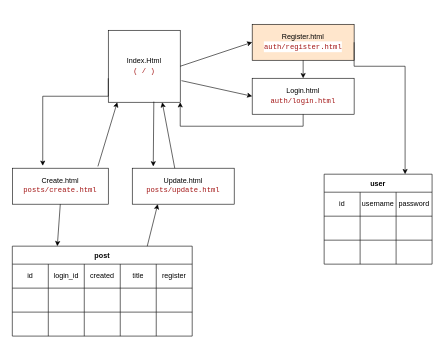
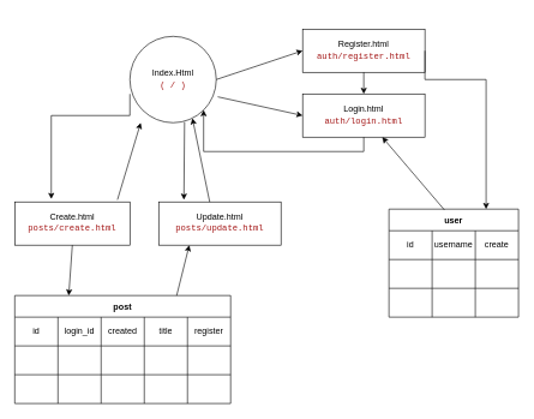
  <mxCell id="0" />
  <mxCell id="1" parent="0" />
- <mxCell id="2" value="Index.Html&lt;br&gt;&lt;div style=&quot;background-color: rgb(255 , 255 , 255) ; font-family: &amp;#34;menlo&amp;#34; , &amp;#34;monaco&amp;#34; , &amp;#34;courier new&amp;#34; , monospace ; line-height: 18px&quot;&gt;&lt;span style=&quot;color: #a31515&quot;&gt;( / )&lt;/span&gt;&lt;/div&gt;" style="whiteSpace=wrap;html=1;aspect=fixed;" vertex="1" parent="1"><mxGeometry x="180" y="50" width="120" height="120" as="geometry" /></mxCell>
+ <mxCell id="2" value="Index.Html&lt;br&gt;&lt;div style=&quot;background-color: rgb(255 , 255 , 255) ; font-family: &amp;#34;menlo&amp;#34; , &amp;#34;monaco&amp;#34; , &amp;#34;courier new&amp;#34; , monospace ; line-height: 18px&quot;&gt;&lt;span style=&quot;color: #a31515&quot;&gt;( / )&lt;/span&gt;&lt;/div&gt;" style="ellipse;whiteSpace=wrap;html=1;aspect=fixed;" vertex="1" parent="1"><mxGeometry x="180" y="50" width="120" height="120" as="geometry" /></mxCell>
  <mxCell id="3" value="" style="endArrow=classic;html=1;rounded=0;exitX=1;exitY=0.5;exitDx=0;exitDy=0;entryX=0;entryY=0.5;entryDx=0;entryDy=0;" edge="1" parent="1" source="2" target="4"><mxGeometry width="50" height="50" relative="1" as="geometry"><mxPoint x="130" y="110" as="sourcePoint" /><mxPoint x="180" y="110" as="targetPoint" /></mxGeometry></mxCell>
- <mxCell id="4" value="Register.html&lt;br&gt;&lt;div style=&quot;background-color: rgb(255 , 255 , 255) ; font-family: &amp;#34;menlo&amp;#34; , &amp;#34;monaco&amp;#34; , &amp;#34;courier new&amp;#34; , monospace ; line-height: 18px&quot;&gt;&lt;span style=&quot;color: #a31515&quot;&gt;auth/register.html&lt;/span&gt;&lt;/div&gt;" style="rounded=0;whiteSpace=wrap;html=1;fillColor=#ffe6cc;" vertex="1" parent="1"><mxGeometry x="420" y="40" width="170" height="60" as="geometry" /></mxCell>
+ <mxCell id="4" value="Register.html&lt;br&gt;&lt;div style=&quot;background-color: rgb(255 , 255 , 255) ; font-family: &amp;#34;menlo&amp;#34; , &amp;#34;monaco&amp;#34; , &amp;#34;courier new&amp;#34; , monospace ; line-height: 18px&quot;&gt;&lt;span style=&quot;color: #a31515&quot;&gt;auth/register.html&lt;/span&gt;&lt;/div&gt;" style="rounded=0;whiteSpace=wrap;html=1;" vertex="1" parent="1"><mxGeometry x="420" y="40" width="170" height="60" as="geometry" /></mxCell>
  <mxCell id="5" value="" style="endArrow=classic;html=1;rounded=0;entryX=0;entryY=0.5;entryDx=0;entryDy=0;exitX=1.017;exitY=0.7;exitDx=0;exitDy=0;exitPerimeter=0;" edge="1" parent="1" source="2" target="6"><mxGeometry width="50" height="50" relative="1" as="geometry"><mxPoint x="100" y="110" as="sourcePoint" /><mxPoint x="180" y="150" as="targetPoint" /></mxGeometry></mxCell>
  <mxCell id="6" value="Login.html&lt;br&gt;&lt;div style=&quot;background-color: rgb(255 , 255 , 255) ; font-family: &amp;#34;menlo&amp;#34; , &amp;#34;monaco&amp;#34; , &amp;#34;courier new&amp;#34; , monospace ; line-height: 18px&quot;&gt;&lt;span style=&quot;color: #a31515&quot;&gt;auth/login.html&lt;/span&gt;&lt;/div&gt;" style="rounded=0;whiteSpace=wrap;html=1;" vertex="1" parent="1"><mxGeometry x="420" y="130" width="170" height="60" as="geometry" /></mxCell>
  <mxCell id="7" value="" style="endArrow=classic;html=1;rounded=0;exitX=0.5;exitY=1;exitDx=0;exitDy=0;entryX=0.5;entryY=0;entryDx=0;entryDy=0;" edge="1" parent="1" source="4" target="6"><mxGeometry width="50" height="50" relative="1" as="geometry"><mxPoint x="329" y="100" as="sourcePoint" /><mxPoint x="379" y="50" as="targetPoint" /></mxGeometry></mxCell>
  <mxCell id="8" value="" style="edgeStyle=elbowEdgeStyle;elbow=horizontal;endArrow=classic;html=1;rounded=0;exitX=0.5;exitY=1;exitDx=0;exitDy=0;entryX=1;entryY=1;entryDx=0;entryDy=0;" edge="1" parent="1" source="6" target="2"><mxGeometry width="50" height="50" relative="1" as="geometry"><mxPoint x="329" y="170" as="sourcePoint" /><mxPoint x="50" y="210" as="targetPoint" /><Array as="points"><mxPoint x="260" y="210" /><mxPoint x="280" y="180" /><mxPoint x="280" y="220" /><mxPoint x="310" y="200" /><mxPoint x="320" y="200" /><mxPoint x="340" y="110" /><mxPoint x="300" y="30" /><mxPoint x="310" y="30" /><mxPoint x="340" y="100" /><mxPoint x="300" y="20" /><mxPoint x="320" y="80" /></Array></mxGeometry></mxCell>
  <mxCell id="9" value="" style="endArrow=classic;html=1;rounded=0;exitX=0.892;exitY=-0.05;exitDx=0;exitDy=0;exitPerimeter=0;entryX=0.125;entryY=1;entryDx=0;entryDy=0;entryPerimeter=0;" edge="1" parent="1" source="10" target="2"><mxGeometry width="50" height="50" relative="1" as="geometry"><mxPoint x="460" y="430" as="sourcePoint" /><mxPoint x="10" y="290" as="targetPoint" /></mxGeometry></mxCell>
  <mxCell id="10" value="Create.html&lt;br&gt;&lt;div style=&quot;background-color: rgb(255 , 255 , 255) ; font-family: &amp;#34;menlo&amp;#34; , &amp;#34;monaco&amp;#34; , &amp;#34;courier new&amp;#34; , monospace ; line-height: 18px&quot;&gt;&lt;span style=&quot;color: #a31515&quot;&gt;posts/create.html&lt;/span&gt;&lt;/div&gt;" style="rounded=0;whiteSpace=wrap;html=1;" vertex="1" parent="1"><mxGeometry x="20" y="280" width="160" height="60" as="geometry" /></mxCell>
  <mxCell id="11" value="Update.html&lt;br&gt;&lt;div style=&quot;background-color: rgb(255 , 255 , 255) ; font-family: &amp;#34;menlo&amp;#34; , &amp;#34;monaco&amp;#34; , &amp;#34;courier new&amp;#34; , monospace ; line-height: 18px&quot;&gt;&lt;span style=&quot;color: #a31515&quot;&gt;posts/update.html&lt;/span&gt;&lt;/div&gt;" style="rounded=0;whiteSpace=wrap;html=1;" vertex="1" parent="1"><mxGeometry x="220" y="280" width="170" height="60" as="geometry" /></mxCell>
  <mxCell id="12" value="" style="endArrow=classic;html=1;rounded=0;exitX=0.633;exitY=0.992;exitDx=0;exitDy=0;exitPerimeter=0;entryX=0.206;entryY=-0.05;entryDx=0;entryDy=0;entryPerimeter=0;" edge="1" parent="1" source="2" target="11"><mxGeometry width="50" height="50" relative="1" as="geometry"><mxPoint x="460" y="430" as="sourcePoint" /><mxPoint x="510" y="380" as="targetPoint" /></mxGeometry></mxCell>
  <mxCell id="13" value="" style="endArrow=classic;html=1;rounded=0;entryX=0.75;entryY=1;entryDx=0;entryDy=0;exitX=0.417;exitY=0;exitDx=0;exitDy=0;exitPerimeter=0;" edge="1" parent="1" source="11" target="2"><mxGeometry width="50" height="50" relative="1" as="geometry"><mxPoint x="270" y="270" as="sourcePoint" /><mxPoint x="510" y="370" as="targetPoint" /></mxGeometry></mxCell>
  <mxCell id="14" value="" style="edgeStyle=elbowEdgeStyle;elbow=vertical;endArrow=classic;html=1;rounded=0;exitX=0;exitY=0.667;exitDx=0;exitDy=0;exitPerimeter=0;entryX=0.317;entryY=-0.067;entryDx=0;entryDy=0;entryPerimeter=0;" edge="1" parent="1" source="2" target="10"><mxGeometry width="50" height="50" relative="1" as="geometry"><mxPoint x="460" y="420" as="sourcePoint" /><mxPoint x="510" y="370" as="targetPoint" /><Array as="points"><mxPoint x="140" y="160" /></Array></mxGeometry></mxCell>
  <mxCell id="15" value="user" style="shape=table;startSize=30;container=1;collapsible=0;childLayout=tableLayout;fontStyle=1;align=center;" vertex="1" parent="1"><mxGeometry x="540" y="290" width="180" height="150" as="geometry" /></mxCell>
  <mxCell id="16" value="" style="shape=tableRow;horizontal=0;startSize=0;swimlaneHead=0;swimlaneBody=0;top=0;left=0;bottom=0;right=0;collapsible=0;dropTarget=0;fillColor=none;points=[[0,0.5],[1,0.5]];portConstraint=eastwest;" vertex="1" parent="15"><mxGeometry y="30" width="180" height="40" as="geometry" /></mxCell>
  <mxCell id="17" value="id" style="shape=partialRectangle;html=1;whiteSpace=wrap;connectable=0;fillColor=none;top=0;left=0;bottom=0;right=0;overflow=hidden;" vertex="1" parent="16"><mxGeometry width="60" height="40" as="geometry"><mxRectangle width="60" height="40" as="alternateBounds" /></mxGeometry></mxCell>
  <mxCell id="18" value="username" style="shape=partialRectangle;html=1;whiteSpace=wrap;connectable=0;fillColor=none;top=0;left=0;bottom=0;right=0;overflow=hidden;" vertex="1" parent="16"><mxGeometry x="60" width="60" height="40" as="geometry"><mxRectangle width="60" height="40" as="alternateBounds" /></mxGeometry></mxCell>
- <mxCell id="19" value="password" style="shape=partialRectangle;html=1;whiteSpace=wrap;connectable=0;fillColor=none;top=0;left=0;bottom=0;right=0;overflow=hidden;" vertex="1" parent="16"><mxGeometry x="120" width="60" height="40" as="geometry"><mxRectangle width="60" height="40" as="alternateBounds" /></mxGeometry></mxCell>
+ <mxCell id="19" value="create" style="shape=partialRectangle;html=1;whiteSpace=wrap;connectable=0;fillColor=none;top=0;left=0;bottom=0;right=0;overflow=hidden;" vertex="1" parent="16"><mxGeometry x="120" width="60" height="40" as="geometry"><mxRectangle width="60" height="40" as="alternateBounds" /></mxGeometry></mxCell>
  <mxCell id="20" value="" style="shape=tableRow;horizontal=0;startSize=0;swimlaneHead=0;swimlaneBody=0;top=0;left=0;bottom=0;right=0;collapsible=0;dropTarget=0;fillColor=none;points=[[0,0.5],[1,0.5]];portConstraint=eastwest;" vertex="1" parent="15"><mxGeometry y="70" width="180" height="40" as="geometry" /></mxCell>
  <mxCell id="21" value="" style="shape=partialRectangle;html=1;whiteSpace=wrap;connectable=0;fillColor=none;top=0;left=0;bottom=0;right=0;overflow=hidden;" vertex="1" parent="20"><mxGeometry width="60" height="40" as="geometry"><mxRectangle width="60" height="40" as="alternateBounds" /></mxGeometry></mxCell>
  <mxCell id="22" value="" style="shape=partialRectangle;html=1;whiteSpace=wrap;connectable=0;fillColor=none;top=0;left=0;bottom=0;right=0;overflow=hidden;" vertex="1" parent="20"><mxGeometry x="60" width="60" height="40" as="geometry"><mxRectangle width="60" height="40" as="alternateBounds" /></mxGeometry></mxCell>
  <mxCell id="23" value="" style="shape=partialRectangle;html=1;whiteSpace=wrap;connectable=0;fillColor=none;top=0;left=0;bottom=0;right=0;overflow=hidden;" vertex="1" parent="20"><mxGeometry x="120" width="60" height="40" as="geometry"><mxRectangle width="60" height="40" as="alternateBounds" /></mxGeometry></mxCell>
  <mxCell id="24" value="" style="shape=tableRow;horizontal=0;startSize=0;swimlaneHead=0;swimlaneBody=0;top=0;left=0;bottom=0;right=0;collapsible=0;dropTarget=0;fillColor=none;points=[[0,0.5],[1,0.5]];portConstraint=eastwest;" vertex="1" parent="15"><mxGeometry y="110" width="180" height="40" as="geometry" /></mxCell>
  <mxCell id="25" value="" style="shape=partialRectangle;html=1;whiteSpace=wrap;connectable=0;fillColor=none;top=0;left=0;bottom=0;right=0;overflow=hidden;" vertex="1" parent="24"><mxGeometry width="60" height="40" as="geometry"><mxRectangle width="60" height="40" as="alternateBounds" /></mxGeometry></mxCell>
  <mxCell id="26" value="" style="shape=partialRectangle;html=1;whiteSpace=wrap;connectable=0;fillColor=none;top=0;left=0;bottom=0;right=0;overflow=hidden;" vertex="1" parent="24"><mxGeometry x="60" width="60" height="40" as="geometry"><mxRectangle width="60" height="40" as="alternateBounds" /></mxGeometry></mxCell>
  <mxCell id="27" value="" style="shape=partialRectangle;html=1;whiteSpace=wrap;connectable=0;fillColor=none;top=0;left=0;bottom=0;right=0;overflow=hidden;" vertex="1" parent="24"><mxGeometry x="120" width="60" height="40" as="geometry"><mxRectangle width="60" height="40" as="alternateBounds" /></mxGeometry></mxCell>
  <mxCell id="28" value="post" style="shape=table;startSize=30;container=1;collapsible=0;childLayout=tableLayout;fontStyle=1;align=center;" vertex="1" parent="1"><mxGeometry x="20" y="410" width="300" height="150" as="geometry" /></mxCell>
  <mxCell id="29" value="" style="shape=tableRow;horizontal=0;startSize=0;swimlaneHead=0;swimlaneBody=0;top=0;left=0;bottom=0;right=0;collapsible=0;dropTarget=0;fillColor=none;points=[[0,0.5],[1,0.5]];portConstraint=eastwest;" vertex="1" parent="28"><mxGeometry y="30" width="300" height="40" as="geometry" /></mxCell>
  <mxCell id="30" value="id" style="shape=partialRectangle;html=1;whiteSpace=wrap;connectable=0;fillColor=none;top=0;left=0;bottom=0;right=0;overflow=hidden;" vertex="1" parent="29"><mxGeometry width="60" height="40" as="geometry"><mxRectangle width="60" height="40" as="alternateBounds" /></mxGeometry></mxCell>
  <mxCell id="31" value="login_id" style="shape=partialRectangle;html=1;whiteSpace=wrap;connectable=0;fillColor=none;top=0;left=0;bottom=0;right=0;overflow=hidden;" vertex="1" parent="29"><mxGeometry x="60" width="60" height="40" as="geometry"><mxRectangle width="60" height="40" as="alternateBounds" /></mxGeometry></mxCell>
  <mxCell id="32" value="created" style="shape=partialRectangle;html=1;whiteSpace=wrap;connectable=0;fillColor=none;top=0;left=0;bottom=0;right=0;overflow=hidden;" vertex="1" parent="29"><mxGeometry x="120" width="60" height="40" as="geometry"><mxRectangle width="60" height="40" as="alternateBounds" /></mxGeometry></mxCell>
  <mxCell id="33" value="title" style="shape=partialRectangle;html=1;whiteSpace=wrap;connectable=0;fillColor=none;top=0;left=0;bottom=0;right=0;overflow=hidden;" vertex="1" parent="29"><mxGeometry x="180" width="60" height="40" as="geometry"><mxRectangle width="60" height="40" as="alternateBounds" /></mxGeometry></mxCell>
  <mxCell id="34" value="register" style="shape=partialRectangle;html=1;whiteSpace=wrap;connectable=0;fillColor=none;top=0;left=0;bottom=0;right=0;overflow=hidden;" vertex="1" parent="29"><mxGeometry x="240" width="60" height="40" as="geometry"><mxRectangle width="60" height="40" as="alternateBounds" /></mxGeometry></mxCell>
  <mxCell id="35" value="" style="shape=tableRow;horizontal=0;startSize=0;swimlaneHead=0;swimlaneBody=0;top=0;left=0;bottom=0;right=0;collapsible=0;dropTarget=0;fillColor=none;points=[[0,0.5],[1,0.5]];portConstraint=eastwest;" vertex="1" parent="28"><mxGeometry y="70" width="300" height="40" as="geometry" /></mxCell>
  <mxCell id="36" value="" style="shape=partialRectangle;html=1;whiteSpace=wrap;connectable=0;fillColor=none;top=0;left=0;bottom=0;right=0;overflow=hidden;" vertex="1" parent="35"><mxGeometry width="60" height="40" as="geometry"><mxRectangle width="60" height="40" as="alternateBounds" /></mxGeometry></mxCell>
  <mxCell id="37" value="" style="shape=partialRectangle;html=1;whiteSpace=wrap;connectable=0;fillColor=none;top=0;left=0;bottom=0;right=0;overflow=hidden;" vertex="1" parent="35"><mxGeometry x="60" width="60" height="40" as="geometry"><mxRectangle width="60" height="40" as="alternateBounds" /></mxGeometry></mxCell>
  <mxCell id="38" value="" style="shape=partialRectangle;html=1;whiteSpace=wrap;connectable=0;fillColor=none;top=0;left=0;bottom=0;right=0;overflow=hidden;" vertex="1" parent="35"><mxGeometry x="120" width="60" height="40" as="geometry"><mxRectangle width="60" height="40" as="alternateBounds" /></mxGeometry></mxCell>
  <mxCell id="39" style="shape=partialRectangle;html=1;whiteSpace=wrap;connectable=0;fillColor=none;top=0;left=0;bottom=0;right=0;overflow=hidden;" vertex="1" parent="35"><mxGeometry x="180" width="60" height="40" as="geometry"><mxRectangle width="60" height="40" as="alternateBounds" /></mxGeometry></mxCell>
  <mxCell id="40" style="shape=partialRectangle;html=1;whiteSpace=wrap;connectable=0;fillColor=none;top=0;left=0;bottom=0;right=0;overflow=hidden;" vertex="1" parent="35"><mxGeometry x="240" width="60" height="40" as="geometry"><mxRectangle width="60" height="40" as="alternateBounds" /></mxGeometry></mxCell>
  <mxCell id="41" value="" style="shape=tableRow;horizontal=0;startSize=0;swimlaneHead=0;swimlaneBody=0;top=0;left=0;bottom=0;right=0;collapsible=0;dropTarget=0;fillColor=none;points=[[0,0.5],[1,0.5]];portConstraint=eastwest;" vertex="1" parent="28"><mxGeometry y="110" width="300" height="40" as="geometry" /></mxCell>
  <mxCell id="42" value="" style="shape=partialRectangle;html=1;whiteSpace=wrap;connectable=0;fillColor=none;top=0;left=0;bottom=0;right=0;overflow=hidden;" vertex="1" parent="41"><mxGeometry width="60" height="40" as="geometry"><mxRectangle width="60" height="40" as="alternateBounds" /></mxGeometry></mxCell>
  <mxCell id="43" value="" style="shape=partialRectangle;html=1;whiteSpace=wrap;connectable=0;fillColor=none;top=0;left=0;bottom=0;right=0;overflow=hidden;" vertex="1" parent="41"><mxGeometry x="60" width="60" height="40" as="geometry"><mxRectangle width="60" height="40" as="alternateBounds" /></mxGeometry></mxCell>
  <mxCell id="44" value="" style="shape=partialRectangle;html=1;whiteSpace=wrap;connectable=0;fillColor=none;top=0;left=0;bottom=0;right=0;overflow=hidden;" vertex="1" parent="41"><mxGeometry x="120" width="60" height="40" as="geometry"><mxRectangle width="60" height="40" as="alternateBounds" /></mxGeometry></mxCell>
  <mxCell id="45" style="shape=partialRectangle;html=1;whiteSpace=wrap;connectable=0;fillColor=none;top=0;left=0;bottom=0;right=0;overflow=hidden;" vertex="1" parent="41"><mxGeometry x="180" width="60" height="40" as="geometry"><mxRectangle width="60" height="40" as="alternateBounds" /></mxGeometry></mxCell>
  <mxCell id="46" style="shape=partialRectangle;html=1;whiteSpace=wrap;connectable=0;fillColor=none;top=0;left=0;bottom=0;right=0;overflow=hidden;" vertex="1" parent="41"><mxGeometry x="240" width="60" height="40" as="geometry"><mxRectangle width="60" height="40" as="alternateBounds" /></mxGeometry></mxCell>
  <mxCell id="47" value="" style="endArrow=classic;html=1;rounded=0;exitX=0.5;exitY=1;exitDx=0;exitDy=0;entryX=0.25;entryY=0;entryDx=0;entryDy=0;" edge="1" parent="1" source="10" target="28"><mxGeometry width="50" height="50" relative="1" as="geometry"><mxPoint x="460" y="380" as="sourcePoint" /><mxPoint x="510" y="330" as="targetPoint" /></mxGeometry></mxCell>
  <mxCell id="48" value="" style="endArrow=classic;html=1;rounded=0;exitX=0.75;exitY=0;exitDx=0;exitDy=0;entryX=0.25;entryY=1;entryDx=0;entryDy=0;" edge="1" parent="1" source="28" target="11"><mxGeometry width="50" height="50" relative="1" as="geometry"><mxPoint x="460" y="380" as="sourcePoint" /><mxPoint x="510" y="330" as="targetPoint" /></mxGeometry></mxCell>
+ <mxCell id="49" value="" style="endArrow=classic;html=1;rounded=0;exitX=0.428;exitY=0.007;exitDx=0;exitDy=0;exitPerimeter=0;" edge="1" parent="1" source="15" target="6"><mxGeometry width="50" height="50" relative="1" as="geometry"><mxPoint x="460" y="380" as="sourcePoint" /><mxPoint x="510" y="330" as="targetPoint" /></mxGeometry></mxCell>
  <mxCell id="50" value="" style="edgeStyle=elbowEdgeStyle;elbow=vertical;endArrow=classic;html=1;rounded=0;exitX=1;exitY=0.5;exitDx=0;exitDy=0;entryX=0.75;entryY=0;entryDx=0;entryDy=0;" edge="1" parent="1" source="4" target="15"><mxGeometry width="50" height="50" relative="1" as="geometry"><mxPoint x="460" y="380" as="sourcePoint" /><mxPoint x="510" y="330" as="targetPoint" /><Array as="points"><mxPoint x="630" y="110" /></Array></mxGeometry></mxCell>
